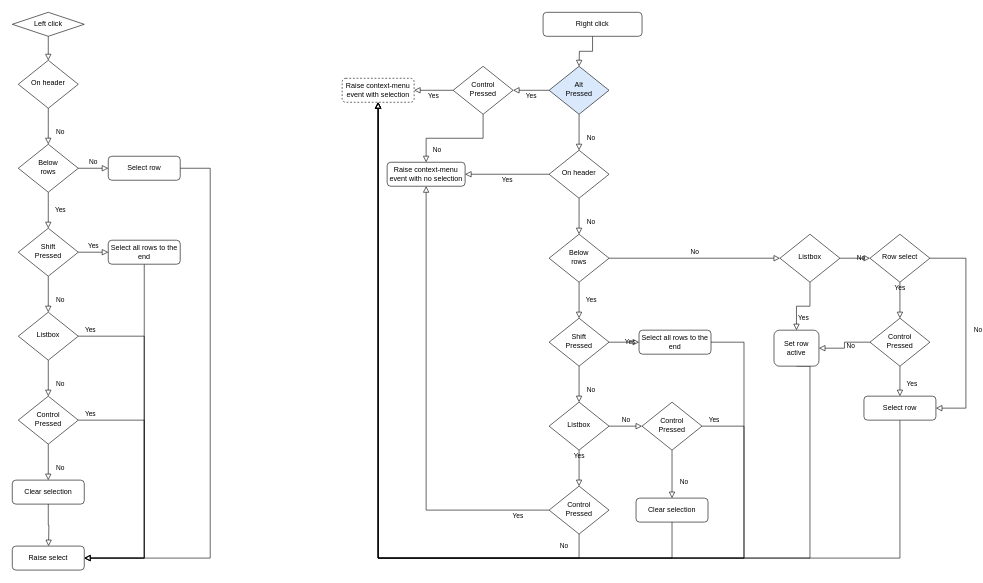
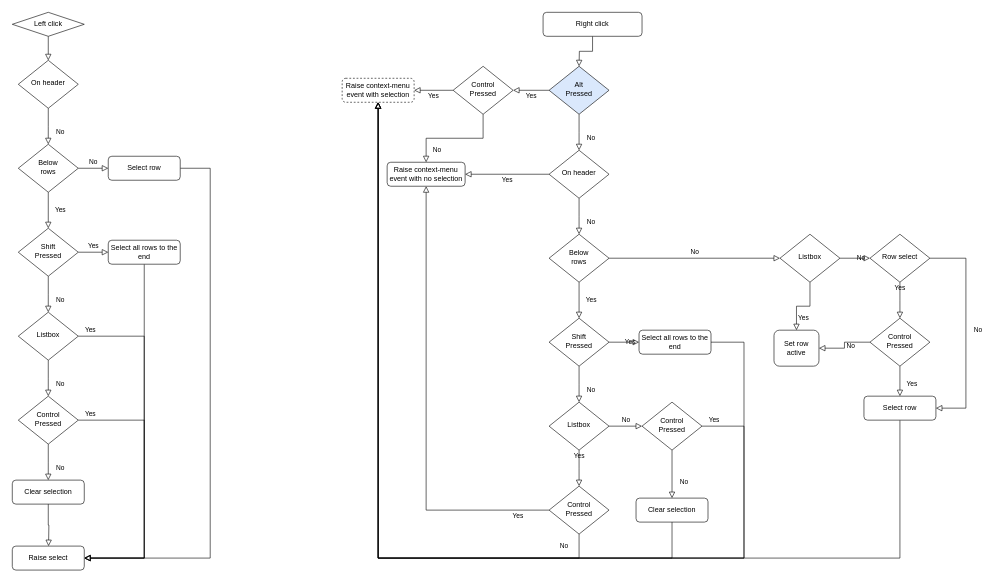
  <mxCell id="0" />
  <mxCell id="1" parent="0" />
  <mxCell id="2" value="" style="rounded=0;html=1;jettySize=auto;orthogonalLoop=1;fontSize=11;endArrow=block;endFill=0;endSize=8;strokeWidth=1;shadow=0;labelBackgroundColor=none;edgeStyle=orthogonalEdgeStyle;entryX=0.5;entryY=0;entryDx=0;entryDy=0;" parent="1" source="3" target="68" edge="1"><mxGeometry relative="1" as="geometry" /></mxCell>
  <mxCell id="3" value="Left click" style="rhombus;whiteSpace=wrap;html=1;fontSize=12;glass=0;strokeWidth=1;shadow=0;" parent="1" vertex="1"><mxGeometry x="20" y="20" width="120" height="40" as="geometry" /></mxCell>
  <mxCell id="4" value="Yes" style="rounded=0;html=1;jettySize=auto;orthogonalLoop=1;fontSize=11;endArrow=block;endFill=0;endSize=8;strokeWidth=1;shadow=0;labelBackgroundColor=none;edgeStyle=orthogonalEdgeStyle;" parent="1" source="6" target="11" edge="1"><mxGeometry y="20" relative="1" as="geometry"><mxPoint as="offset" /></mxGeometry></mxCell>
  <mxCell id="5" value="No" style="edgeStyle=orthogonalEdgeStyle;rounded=0;html=1;jettySize=auto;orthogonalLoop=1;fontSize=11;endArrow=block;endFill=0;endSize=8;strokeWidth=1;shadow=0;labelBackgroundColor=none;" parent="1" source="6" target="8" edge="1"><mxGeometry y="10" relative="1" as="geometry"><mxPoint as="offset" /></mxGeometry></mxCell>
  <mxCell id="6" value="Below &lt;br&gt;rows" style="rhombus;whiteSpace=wrap;html=1;shadow=0;fontFamily=Helvetica;fontSize=12;align=center;strokeWidth=1;spacing=6;spacingTop=-4;" parent="1" vertex="1"><mxGeometry x="30" y="240" width="100" height="80" as="geometry" /></mxCell>
  <mxCell id="7" style="edgeStyle=orthogonalEdgeStyle;rounded=0;orthogonalLoop=1;jettySize=auto;html=1;exitX=1;exitY=0.5;exitDx=0;exitDy=0;entryX=1;entryY=0.5;entryDx=0;entryDy=0;endArrow=block;endFill=0;endSize=8;" parent="1" source="8" target="69" edge="1"><mxGeometry relative="1" as="geometry"><Array as="points"><mxPoint x="350" y="280" /><mxPoint x="350" y="930" /></Array></mxGeometry></mxCell>
  <mxCell id="8" value="Select row" style="rounded=1;whiteSpace=wrap;html=1;fontSize=12;glass=0;strokeWidth=1;shadow=0;" parent="1" vertex="1"><mxGeometry x="180" y="260" width="120" height="40" as="geometry" /></mxCell>
  <mxCell id="9" value="No" style="rounded=0;html=1;jettySize=auto;orthogonalLoop=1;fontSize=11;endArrow=block;endFill=0;endSize=8;strokeWidth=1;shadow=0;labelBackgroundColor=none;edgeStyle=orthogonalEdgeStyle;" parent="1" source="11" edge="1"><mxGeometry x="0.333" y="20" relative="1" as="geometry"><mxPoint as="offset" /><mxPoint x="80" y="520" as="targetPoint" /></mxGeometry></mxCell>
  <mxCell id="10" value="Yes" style="edgeStyle=orthogonalEdgeStyle;rounded=0;html=1;jettySize=auto;orthogonalLoop=1;fontSize=11;endArrow=block;endFill=0;endSize=8;strokeWidth=1;shadow=0;labelBackgroundColor=none;" parent="1" source="11" target="13" edge="1"><mxGeometry y="10" relative="1" as="geometry"><mxPoint as="offset" /></mxGeometry></mxCell>
  <mxCell id="11" value="Shift&lt;br&gt;Pressed" style="rhombus;whiteSpace=wrap;html=1;shadow=0;fontFamily=Helvetica;fontSize=12;align=center;strokeWidth=1;spacing=6;spacingTop=-4;" parent="1" vertex="1"><mxGeometry x="30" y="380" width="100" height="80" as="geometry" /></mxCell>
  <mxCell id="12" style="edgeStyle=orthogonalEdgeStyle;rounded=0;orthogonalLoop=1;jettySize=auto;html=1;exitX=0.5;exitY=1;exitDx=0;exitDy=0;entryX=1;entryY=0.5;entryDx=0;entryDy=0;endArrow=block;endFill=0;endSize=8;" parent="1" source="13" target="69" edge="1"><mxGeometry relative="1" as="geometry" /></mxCell>
  <mxCell id="13" value="Select all rows to the end" style="rounded=1;whiteSpace=wrap;html=1;fontSize=12;glass=0;strokeWidth=1;shadow=0;" parent="1" vertex="1"><mxGeometry x="180" y="400" width="120" height="40" as="geometry" /></mxCell>
  <mxCell id="14" value="No" style="rounded=0;html=1;jettySize=auto;orthogonalLoop=1;fontSize=11;endArrow=block;endFill=0;endSize=8;strokeWidth=1;shadow=0;labelBackgroundColor=none;edgeStyle=orthogonalEdgeStyle;" parent="1" source="16" edge="1"><mxGeometry x="0.333" y="20" relative="1" as="geometry"><mxPoint as="offset" /><mxPoint x="80" y="800" as="targetPoint" /></mxGeometry></mxCell>
  <mxCell id="15" value="Yes" style="edgeStyle=orthogonalEdgeStyle;rounded=0;orthogonalLoop=1;jettySize=auto;html=1;exitX=1;exitY=0.5;exitDx=0;exitDy=0;entryX=1;entryY=0.5;entryDx=0;entryDy=0;endArrow=block;endFill=0;endSize=8;" parent="1" source="16" target="69" edge="1"><mxGeometry x="-0.909" y="10" relative="1" as="geometry"><Array as="points"><mxPoint x="240" y="700" /><mxPoint x="240" y="930" /></Array><mxPoint as="offset" /></mxGeometry></mxCell>
  <mxCell id="16" value="Control&lt;br&gt;Pressed" style="rhombus;whiteSpace=wrap;html=1;shadow=0;fontFamily=Helvetica;fontSize=12;align=center;strokeWidth=1;spacing=6;spacingTop=-4;" parent="1" vertex="1"><mxGeometry x="30" y="660" width="100" height="80" as="geometry" /></mxCell>
  <mxCell id="17" value="No" style="rounded=0;html=1;jettySize=auto;orthogonalLoop=1;fontSize=11;endArrow=block;endFill=0;endSize=8;strokeWidth=1;shadow=0;labelBackgroundColor=none;edgeStyle=orthogonalEdgeStyle;" parent="1" source="19" edge="1"><mxGeometry x="0.333" y="20" relative="1" as="geometry"><mxPoint as="offset" /><mxPoint x="80" y="660" as="targetPoint" /></mxGeometry></mxCell>
  <mxCell id="18" value="Yes&lt;br&gt;" style="edgeStyle=orthogonalEdgeStyle;rounded=0;orthogonalLoop=1;jettySize=auto;html=1;exitX=1;exitY=0.5;exitDx=0;exitDy=0;endArrow=block;endFill=0;endSize=8;entryX=1;entryY=0.5;entryDx=0;entryDy=0;" parent="1" source="19" target="69" edge="1"><mxGeometry x="-0.931" y="10" relative="1" as="geometry"><mxPoint x="310" y="850" as="targetPoint" /><Array as="points"><mxPoint x="240" y="560" /><mxPoint x="240" y="930" /></Array><mxPoint as="offset" /></mxGeometry></mxCell>
  <mxCell id="19" value="Listbox" style="rhombus;whiteSpace=wrap;html=1;shadow=0;fontFamily=Helvetica;fontSize=12;align=center;strokeWidth=1;spacing=6;spacingTop=-4;" parent="1" vertex="1"><mxGeometry x="30" y="520" width="100" height="80" as="geometry" /></mxCell>
  <mxCell id="20" style="edgeStyle=orthogonalEdgeStyle;rounded=0;orthogonalLoop=1;jettySize=auto;html=1;exitX=0.5;exitY=1;exitDx=0;exitDy=0;endArrow=block;endFill=0;endSize=8;" parent="1" source="21" edge="1"><mxGeometry relative="1" as="geometry"><mxPoint x="80.462" y="910" as="targetPoint" /></mxGeometry></mxCell>
  <mxCell id="21" value="Clear selection" style="rounded=1;whiteSpace=wrap;html=1;fontSize=12;glass=0;strokeWidth=1;shadow=0;" parent="1" vertex="1"><mxGeometry x="20" y="800" width="120" height="40" as="geometry" /></mxCell>
  <mxCell id="22" value="" style="rounded=0;html=1;jettySize=auto;orthogonalLoop=1;fontSize=11;endArrow=block;endFill=0;endSize=8;strokeWidth=1;shadow=0;labelBackgroundColor=none;edgeStyle=orthogonalEdgeStyle;" parent="1" source="23" edge="1"><mxGeometry relative="1" as="geometry"><mxPoint x="965" y="110" as="targetPoint" /></mxGeometry></mxCell>
  <mxCell id="23" value="Right click" style="rounded=1;whiteSpace=wrap;html=1;fontSize=12;glass=0;strokeWidth=1;shadow=0;" parent="1" vertex="1"><mxGeometry x="905" y="20" width="165" height="40" as="geometry" /></mxCell>
  <mxCell id="24" value="No" style="rounded=0;html=1;jettySize=auto;orthogonalLoop=1;fontSize=11;endArrow=block;endFill=0;endSize=8;strokeWidth=1;shadow=0;labelBackgroundColor=none;edgeStyle=orthogonalEdgeStyle;" parent="1" source="26" edge="1"><mxGeometry x="0.333" y="20" relative="1" as="geometry"><mxPoint as="offset" /><mxPoint x="965" y="250" as="targetPoint" /></mxGeometry></mxCell>
  <mxCell id="25" value="Yes" style="edgeStyle=orthogonalEdgeStyle;rounded=0;html=1;jettySize=auto;orthogonalLoop=1;fontSize=11;endArrow=block;endFill=0;endSize=8;strokeWidth=1;shadow=0;labelBackgroundColor=none;entryX=1;entryY=0.5;entryDx=0;entryDy=0;" parent="1" source="26" target="29" edge="1"><mxGeometry y="10" relative="1" as="geometry"><mxPoint as="offset" /><mxPoint x="860" y="150" as="targetPoint" /><Array as="points" /></mxGeometry></mxCell>
  <mxCell id="26" value="Alt&lt;br&gt;Pressed" style="rhombus;whiteSpace=wrap;html=1;shadow=0;fontFamily=Helvetica;fontSize=12;align=center;strokeWidth=1;spacing=6;spacingTop=-4;fillColor=#dae8fc;" parent="1" vertex="1"><mxGeometry x="915" y="110" width="100" height="80" as="geometry" /></mxCell>
  <mxCell id="27" value="No" style="rounded=0;html=1;jettySize=auto;orthogonalLoop=1;fontSize=11;endArrow=block;endFill=0;endSize=8;strokeWidth=1;shadow=0;labelBackgroundColor=none;edgeStyle=orthogonalEdgeStyle;entryX=0.5;entryY=0;entryDx=0;entryDy=0;" parent="1" source="29" target="31" edge="1"><mxGeometry x="0.333" y="20" relative="1" as="geometry"><mxPoint as="offset" /><mxPoint x="805" y="250" as="targetPoint" /></mxGeometry></mxCell>
  <mxCell id="28" value="Yes" style="edgeStyle=orthogonalEdgeStyle;rounded=0;html=1;jettySize=auto;orthogonalLoop=1;fontSize=11;endArrow=block;endFill=0;endSize=8;strokeWidth=1;shadow=0;labelBackgroundColor=none;" parent="1" source="29" target="30" edge="1"><mxGeometry y="10" relative="1" as="geometry"><mxPoint as="offset" /></mxGeometry></mxCell>
  <mxCell id="29" value="Control&lt;br&gt;Pressed" style="rhombus;whiteSpace=wrap;html=1;shadow=0;fontFamily=Helvetica;fontSize=12;align=center;strokeWidth=1;spacing=6;spacingTop=-4;" parent="1" vertex="1"><mxGeometry x="755" y="110" width="100" height="80" as="geometry" /></mxCell>
  <mxCell id="30" value="Raise context-menu event with selection" style="rounded=1;whiteSpace=wrap;html=1;fontSize=12;glass=0;strokeWidth=1;shadow=0;dashed=1;" parent="1" vertex="1"><mxGeometry x="570" y="130" width="120" height="40" as="geometry" /></mxCell>
  <mxCell id="31" value="Raise context-menu event with no selection" style="rounded=1;whiteSpace=wrap;html=1;fontSize=12;glass=0;strokeWidth=1;shadow=0;" parent="1" vertex="1"><mxGeometry x="645" y="270" width="130" height="40" as="geometry" /></mxCell>
  <mxCell id="32" value="No" style="rounded=0;html=1;jettySize=auto;orthogonalLoop=1;fontSize=11;endArrow=block;endFill=0;endSize=8;strokeWidth=1;shadow=0;labelBackgroundColor=none;edgeStyle=orthogonalEdgeStyle;" parent="1" source="34" edge="1"><mxGeometry x="0.333" y="20" relative="1" as="geometry"><mxPoint as="offset" /><mxPoint x="965" y="390" as="targetPoint" /></mxGeometry></mxCell>
  <mxCell id="33" value="Yes" style="edgeStyle=orthogonalEdgeStyle;rounded=0;html=1;jettySize=auto;orthogonalLoop=1;fontSize=11;endArrow=block;endFill=0;endSize=8;strokeWidth=1;shadow=0;labelBackgroundColor=none;entryX=1;entryY=0.5;entryDx=0;entryDy=0;" parent="1" source="34" target="31" edge="1"><mxGeometry y="10" relative="1" as="geometry"><mxPoint as="offset" /><mxPoint x="1065" y="290" as="targetPoint" /></mxGeometry></mxCell>
  <mxCell id="34" value="On header" style="rhombus;whiteSpace=wrap;html=1;shadow=0;fontFamily=Helvetica;fontSize=12;align=center;strokeWidth=1;spacing=6;spacingTop=-4;" parent="1" vertex="1"><mxGeometry x="915" y="250" width="100" height="80" as="geometry" /></mxCell>
  <mxCell id="35" value="Yes" style="rounded=0;html=1;jettySize=auto;orthogonalLoop=1;fontSize=11;endArrow=block;endFill=0;endSize=8;strokeWidth=1;shadow=0;labelBackgroundColor=none;edgeStyle=orthogonalEdgeStyle;entryX=0.5;entryY=0;entryDx=0;entryDy=0;" parent="1" source="37" target="40" edge="1"><mxGeometry y="20" relative="1" as="geometry"><mxPoint as="offset" /><mxPoint x="965" y="510" as="targetPoint" /></mxGeometry></mxCell>
  <mxCell id="36" value="No" style="edgeStyle=orthogonalEdgeStyle;rounded=0;html=1;jettySize=auto;orthogonalLoop=1;fontSize=11;endArrow=block;endFill=0;endSize=8;strokeWidth=1;shadow=0;labelBackgroundColor=none;entryX=0;entryY=0.5;entryDx=0;entryDy=0;" parent="1" source="37" target="56" edge="1"><mxGeometry y="10" relative="1" as="geometry"><mxPoint as="offset" /><mxPoint x="1065" y="430" as="targetPoint" /></mxGeometry></mxCell>
  <mxCell id="37" value="Below &lt;br&gt;rows" style="rhombus;whiteSpace=wrap;html=1;shadow=0;fontFamily=Helvetica;fontSize=12;align=center;strokeWidth=1;spacing=6;spacingTop=-4;" parent="1" vertex="1"><mxGeometry x="915" y="390" width="100" height="80" as="geometry" /></mxCell>
  <mxCell id="38" value="No" style="rounded=0;html=1;jettySize=auto;orthogonalLoop=1;fontSize=11;endArrow=block;endFill=0;endSize=8;strokeWidth=1;shadow=0;labelBackgroundColor=none;edgeStyle=orthogonalEdgeStyle;" parent="1" source="40" edge="1"><mxGeometry x="0.333" y="20" relative="1" as="geometry"><mxPoint as="offset" /><mxPoint x="965" y="670" as="targetPoint" /></mxGeometry></mxCell>
  <mxCell id="39" value="Yes" style="edgeStyle=orthogonalEdgeStyle;rounded=0;html=1;jettySize=auto;orthogonalLoop=1;fontSize=11;endArrow=block;endFill=0;endSize=8;strokeWidth=1;shadow=0;labelBackgroundColor=none;" parent="1" source="40" edge="1"><mxGeometry y="10" relative="1" as="geometry"><mxPoint as="offset" /><mxPoint x="1065" y="570" as="targetPoint" /></mxGeometry></mxCell>
  <mxCell id="40" value="Shift&lt;br&gt;Pressed" style="rhombus;whiteSpace=wrap;html=1;shadow=0;fontFamily=Helvetica;fontSize=12;align=center;strokeWidth=1;spacing=6;spacingTop=-4;" parent="1" vertex="1"><mxGeometry x="915" y="530" width="100" height="80" as="geometry" /></mxCell>
  <mxCell id="41" style="edgeStyle=orthogonalEdgeStyle;rounded=0;orthogonalLoop=1;jettySize=auto;html=1;entryX=0.5;entryY=1;entryDx=0;entryDy=0;endArrow=block;endFill=0;endSize=8;" parent="1" source="42" target="30" edge="1"><mxGeometry relative="1" as="geometry"><mxPoint x="1040" y="930" as="targetPoint" /><Array as="points"><mxPoint x="1240" y="570" /><mxPoint x="1240" y="930" /><mxPoint x="630" y="930" /></Array></mxGeometry></mxCell>
  <mxCell id="42" value="Select all rows to the end" style="rounded=1;whiteSpace=wrap;html=1;fontSize=12;glass=0;strokeWidth=1;shadow=0;" parent="1" vertex="1"><mxGeometry x="1065" y="550" width="120" height="40" as="geometry" /></mxCell>
  <mxCell id="43" value="Yes" style="edgeStyle=orthogonalEdgeStyle;rounded=0;html=1;jettySize=auto;orthogonalLoop=1;fontSize=11;endArrow=block;endFill=0;endSize=8;strokeWidth=1;shadow=0;labelBackgroundColor=none;entryX=0.5;entryY=1;entryDx=0;entryDy=0;" parent="1" source="45" target="31" edge="1"><mxGeometry x="-0.861" y="10" relative="1" as="geometry"><mxPoint as="offset" /><mxPoint x="865" y="850" as="targetPoint" /></mxGeometry></mxCell>
  <mxCell id="44" value="No" style="edgeStyle=orthogonalEdgeStyle;rounded=0;orthogonalLoop=1;jettySize=auto;html=1;endArrow=block;endFill=0;endSize=8;entryX=0.5;entryY=1;entryDx=0;entryDy=0;" parent="1" source="45" target="30" edge="1"><mxGeometry x="-0.885" y="-20" relative="1" as="geometry"><mxPoint x="630" y="210" as="targetPoint" /><Array as="points"><mxPoint x="965" y="930" /><mxPoint x="630" y="930" /></Array><mxPoint as="offset" /></mxGeometry></mxCell>
  <mxCell id="45" value="Control&lt;br&gt;Pressed" style="rhombus;whiteSpace=wrap;html=1;shadow=0;fontFamily=Helvetica;fontSize=12;align=center;strokeWidth=1;spacing=6;spacingTop=-4;" parent="1" vertex="1"><mxGeometry x="915" y="810" width="100" height="80" as="geometry" /></mxCell>
  <mxCell id="46" value="Yes" style="rounded=0;html=1;jettySize=auto;orthogonalLoop=1;fontSize=11;endArrow=block;endFill=0;endSize=8;strokeWidth=1;shadow=0;labelBackgroundColor=none;edgeStyle=orthogonalEdgeStyle;entryX=0.5;entryY=0;entryDx=0;entryDy=0;" parent="1" source="48" edge="1"><mxGeometry y="20" relative="1" as="geometry"><mxPoint as="offset" /><mxPoint x="965" y="810" as="targetPoint" /></mxGeometry></mxCell>
  <mxCell id="47" value="No" style="edgeStyle=orthogonalEdgeStyle;rounded=0;html=1;jettySize=auto;orthogonalLoop=1;fontSize=11;endArrow=block;endFill=0;endSize=8;strokeWidth=1;shadow=0;labelBackgroundColor=none;entryX=0;entryY=0.5;entryDx=0;entryDy=0;" parent="1" source="48" target="51" edge="1"><mxGeometry y="10" relative="1" as="geometry"><mxPoint as="offset" /><mxPoint x="1065" y="710" as="targetPoint" /></mxGeometry></mxCell>
  <mxCell id="48" value="Listbox" style="rhombus;whiteSpace=wrap;html=1;shadow=0;fontFamily=Helvetica;fontSize=12;align=center;strokeWidth=1;spacing=6;spacingTop=-4;" parent="1" vertex="1"><mxGeometry x="915" y="670" width="100" height="80" as="geometry" /></mxCell>
  <mxCell id="49" value="No" style="rounded=0;html=1;jettySize=auto;orthogonalLoop=1;fontSize=11;endArrow=block;endFill=0;endSize=8;strokeWidth=1;shadow=0;labelBackgroundColor=none;edgeStyle=orthogonalEdgeStyle;entryX=0.5;entryY=0;entryDx=0;entryDy=0;" parent="1" source="51" target="53" edge="1"><mxGeometry x="0.333" y="20" relative="1" as="geometry"><mxPoint as="offset" /><mxPoint x="1120" y="810" as="targetPoint" /></mxGeometry></mxCell>
  <mxCell id="50" value="Yes" style="edgeStyle=orthogonalEdgeStyle;rounded=0;orthogonalLoop=1;jettySize=auto;html=1;exitX=1;exitY=0.5;exitDx=0;exitDy=0;entryX=0.5;entryY=1;entryDx=0;entryDy=0;endArrow=block;endFill=0;endSize=8;" parent="1" source="51" target="30" edge="1"><mxGeometry x="-0.976" y="10" relative="1" as="geometry"><Array as="points"><mxPoint x="1240" y="710" /><mxPoint x="1240" y="930" /><mxPoint x="630" y="930" /></Array><mxPoint as="offset" /></mxGeometry></mxCell>
  <mxCell id="51" value="Control&lt;br&gt;Pressed" style="rhombus;whiteSpace=wrap;html=1;shadow=0;fontFamily=Helvetica;fontSize=12;align=center;strokeWidth=1;spacing=6;spacingTop=-4;" parent="1" vertex="1"><mxGeometry x="1070" y="670" width="100" height="80" as="geometry" /></mxCell>
  <mxCell id="52" style="edgeStyle=orthogonalEdgeStyle;rounded=0;orthogonalLoop=1;jettySize=auto;html=1;exitX=0.5;exitY=1;exitDx=0;exitDy=0;entryX=0.5;entryY=1;entryDx=0;entryDy=0;endArrow=block;endFill=0;endSize=8;" parent="1" source="53" target="30" edge="1"><mxGeometry relative="1" as="geometry"><Array as="points"><mxPoint x="1120" y="930" /><mxPoint x="630" y="930" /></Array></mxGeometry></mxCell>
  <mxCell id="53" value="Clear selection" style="rounded=1;whiteSpace=wrap;html=1;fontSize=12;glass=0;strokeWidth=1;shadow=0;" parent="1" vertex="1"><mxGeometry x="1060" y="830" width="120" height="40" as="geometry" /></mxCell>
  <mxCell id="54" value="Yes" style="rounded=0;html=1;jettySize=auto;orthogonalLoop=1;fontSize=11;endArrow=block;endFill=0;endSize=8;strokeWidth=1;shadow=0;labelBackgroundColor=none;edgeStyle=orthogonalEdgeStyle;entryX=0.5;entryY=0;entryDx=0;entryDy=0;" parent="1" source="56" target="58" edge="1"><mxGeometry y="20" relative="1" as="geometry"><mxPoint as="offset" /><mxPoint x="1350" y="530" as="targetPoint" /></mxGeometry></mxCell>
  <mxCell id="55" value="No" style="edgeStyle=orthogonalEdgeStyle;rounded=0;html=1;jettySize=auto;orthogonalLoop=1;fontSize=11;endArrow=block;endFill=0;endSize=8;strokeWidth=1;shadow=0;labelBackgroundColor=none;" parent="1" source="56" edge="1"><mxGeometry y="10" relative="1" as="geometry"><mxPoint as="offset" /><mxPoint x="1450" y="430" as="targetPoint" /></mxGeometry></mxCell>
  <mxCell id="56" value="Listbox" style="rhombus;whiteSpace=wrap;html=1;shadow=0;fontFamily=Helvetica;fontSize=12;align=center;strokeWidth=1;spacing=6;spacingTop=-4;" parent="1" vertex="1"><mxGeometry x="1300" y="390" width="100" height="80" as="geometry" /></mxCell>
- <mxCell id="57" style="edgeStyle=orthogonalEdgeStyle;rounded=0;orthogonalLoop=1;jettySize=auto;html=1;exitX=0.5;exitY=1;exitDx=0;exitDy=0;entryX=0.5;entryY=1;entryDx=0;entryDy=0;endArrow=block;endFill=0;endSize=8;" parent="1" source="58" target="30" edge="1"><mxGeometry relative="1" as="geometry"><Array as="points"><mxPoint x="1350" y="930" /><mxPoint x="630" y="930" /></Array></mxGeometry></mxCell>
  <mxCell id="58" value="Set row active" style="rounded=1;whiteSpace=wrap;html=1;fontSize=12;glass=0;strokeWidth=1;shadow=0;" parent="1" vertex="1"><mxGeometry x="1290" y="550" width="75" height="60" as="geometry" /></mxCell>
  <mxCell id="59" value="Yes" style="rounded=0;html=1;jettySize=auto;orthogonalLoop=1;fontSize=11;endArrow=block;endFill=0;endSize=8;strokeWidth=1;shadow=0;labelBackgroundColor=none;edgeStyle=orthogonalEdgeStyle;entryX=0.5;entryY=0;entryDx=0;entryDy=0;" parent="1" source="61" target="66" edge="1"><mxGeometry x="0.2" y="20" relative="1" as="geometry"><mxPoint as="offset" /><mxPoint x="1500" y="670" as="targetPoint" /><Array as="points" /></mxGeometry></mxCell>
  <mxCell id="60" value="No" style="edgeStyle=orthogonalEdgeStyle;rounded=0;html=1;jettySize=auto;orthogonalLoop=1;fontSize=11;endArrow=block;endFill=0;endSize=8;strokeWidth=1;shadow=0;labelBackgroundColor=none;entryX=1;entryY=0.5;entryDx=0;entryDy=0;" parent="1" source="61" target="58" edge="1"><mxGeometry y="10" relative="1" as="geometry"><mxPoint as="offset" /><mxPoint x="1600" y="570" as="targetPoint" /></mxGeometry></mxCell>
  <mxCell id="61" value="Control&lt;br&gt;Pressed" style="rhombus;whiteSpace=wrap;html=1;shadow=0;fontFamily=Helvetica;fontSize=12;align=center;strokeWidth=1;spacing=6;spacingTop=-4;" parent="1" vertex="1"><mxGeometry x="1450" y="530" width="100" height="80" as="geometry" /></mxCell>
  <mxCell id="62" value="Yes" style="rounded=0;html=1;jettySize=auto;orthogonalLoop=1;fontSize=11;endArrow=block;endFill=0;endSize=8;strokeWidth=1;shadow=0;labelBackgroundColor=none;edgeStyle=orthogonalEdgeStyle;entryX=0.5;entryY=0;entryDx=0;entryDy=0;" parent="1" source="64" edge="1"><mxGeometry y="20" relative="1" as="geometry"><mxPoint as="offset" /><mxPoint x="1500" y="530" as="targetPoint" /></mxGeometry></mxCell>
  <mxCell id="63" value="No" style="edgeStyle=orthogonalEdgeStyle;rounded=0;html=1;jettySize=auto;orthogonalLoop=1;fontSize=11;endArrow=block;endFill=0;endSize=8;strokeWidth=1;shadow=0;labelBackgroundColor=none;entryX=1;entryY=0.5;entryDx=0;entryDy=0;" parent="1" source="64" target="66" edge="1"><mxGeometry y="20" relative="1" as="geometry"><mxPoint as="offset" /><mxPoint x="1600" y="430" as="targetPoint" /><Array as="points"><mxPoint x="1610" y="430" /><mxPoint x="1610" y="680" /></Array></mxGeometry></mxCell>
  <mxCell id="64" value="Row select" style="rhombus;whiteSpace=wrap;html=1;shadow=0;fontFamily=Helvetica;fontSize=12;align=center;strokeWidth=1;spacing=6;spacingTop=-4;" parent="1" vertex="1"><mxGeometry x="1450" y="390" width="100" height="80" as="geometry" /></mxCell>
  <mxCell id="65" style="edgeStyle=orthogonalEdgeStyle;rounded=0;orthogonalLoop=1;jettySize=auto;html=1;exitX=0.5;exitY=1;exitDx=0;exitDy=0;entryX=0.5;entryY=1;entryDx=0;entryDy=0;endArrow=block;endFill=0;endSize=8;" parent="1" source="66" target="30" edge="1"><mxGeometry relative="1" as="geometry"><Array as="points"><mxPoint x="1500" y="930" /><mxPoint x="630" y="930" /></Array></mxGeometry></mxCell>
  <mxCell id="66" value="Select row" style="rounded=1;whiteSpace=wrap;html=1;fontSize=12;glass=0;strokeWidth=1;shadow=0;" parent="1" vertex="1"><mxGeometry x="1440" y="660" width="120" height="40" as="geometry" /></mxCell>
  <mxCell id="67" value="No" style="rounded=0;html=1;jettySize=auto;orthogonalLoop=1;fontSize=11;endArrow=block;endFill=0;endSize=8;strokeWidth=1;shadow=0;labelBackgroundColor=none;edgeStyle=orthogonalEdgeStyle;" parent="1" source="68" edge="1"><mxGeometry x="0.333" y="20" relative="1" as="geometry"><mxPoint as="offset" /><mxPoint x="80" y="240" as="targetPoint" /></mxGeometry></mxCell>
  <mxCell id="68" value="On header" style="rhombus;whiteSpace=wrap;html=1;shadow=0;fontFamily=Helvetica;fontSize=12;align=center;strokeWidth=1;spacing=6;spacingTop=-4;" parent="1" vertex="1"><mxGeometry x="30" y="100" width="100" height="80" as="geometry" /></mxCell>
  <mxCell id="69" value="Raise select" style="rounded=1;whiteSpace=wrap;html=1;fontSize=12;glass=0;strokeWidth=1;shadow=0;" parent="1" vertex="1"><mxGeometry x="20" y="910" width="120" height="40" as="geometry" /></mxCell>
